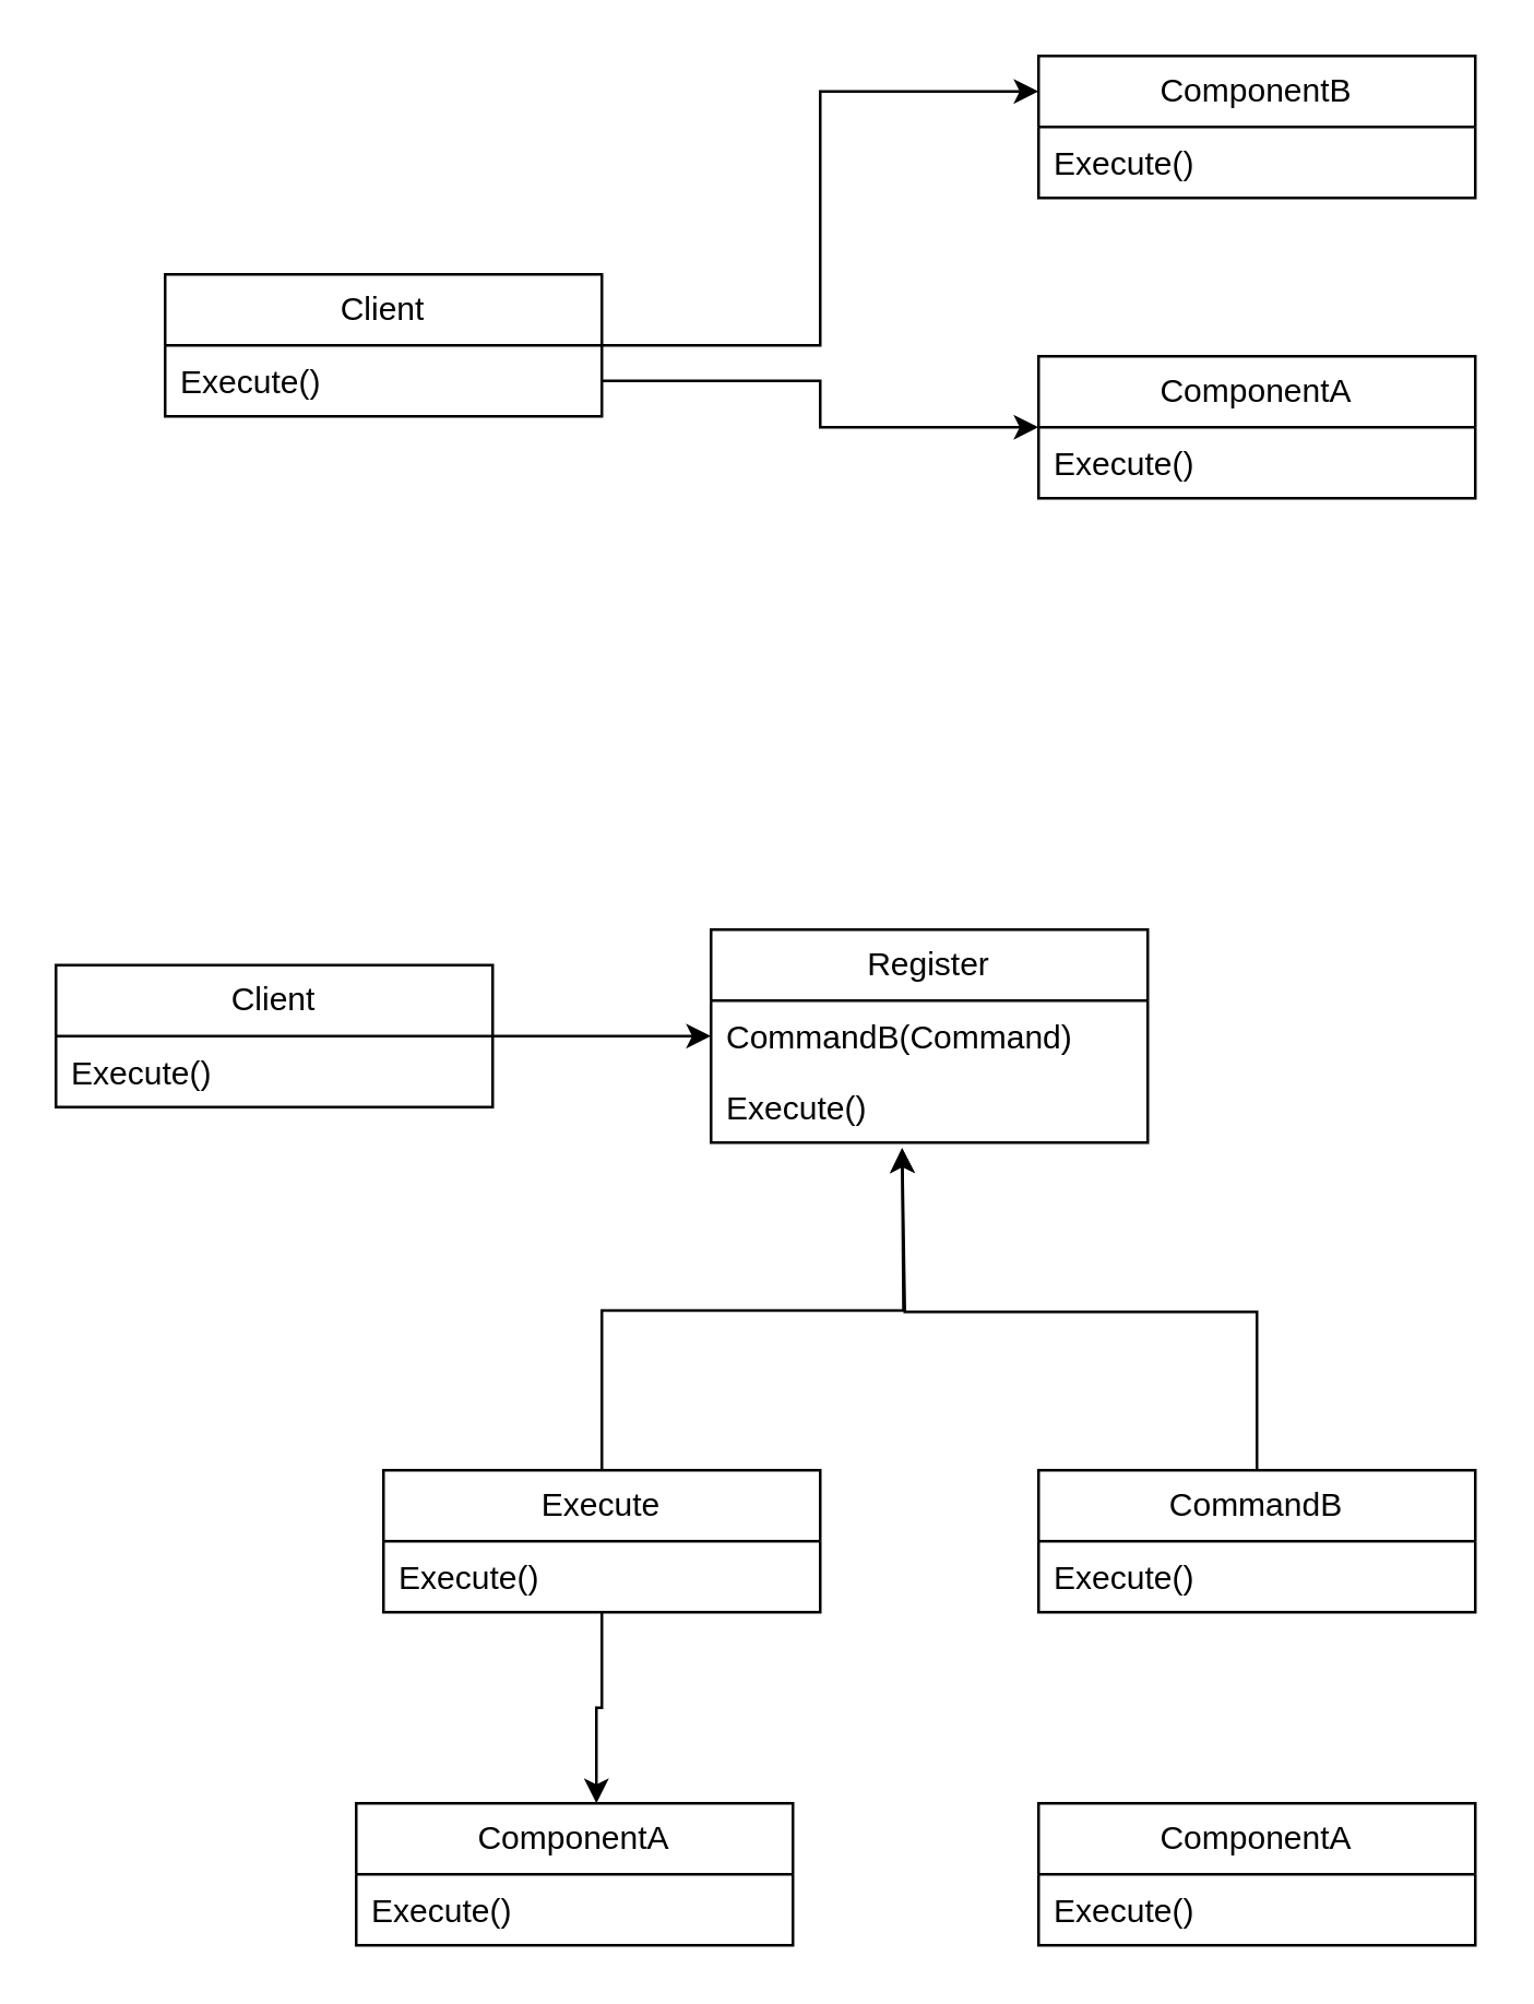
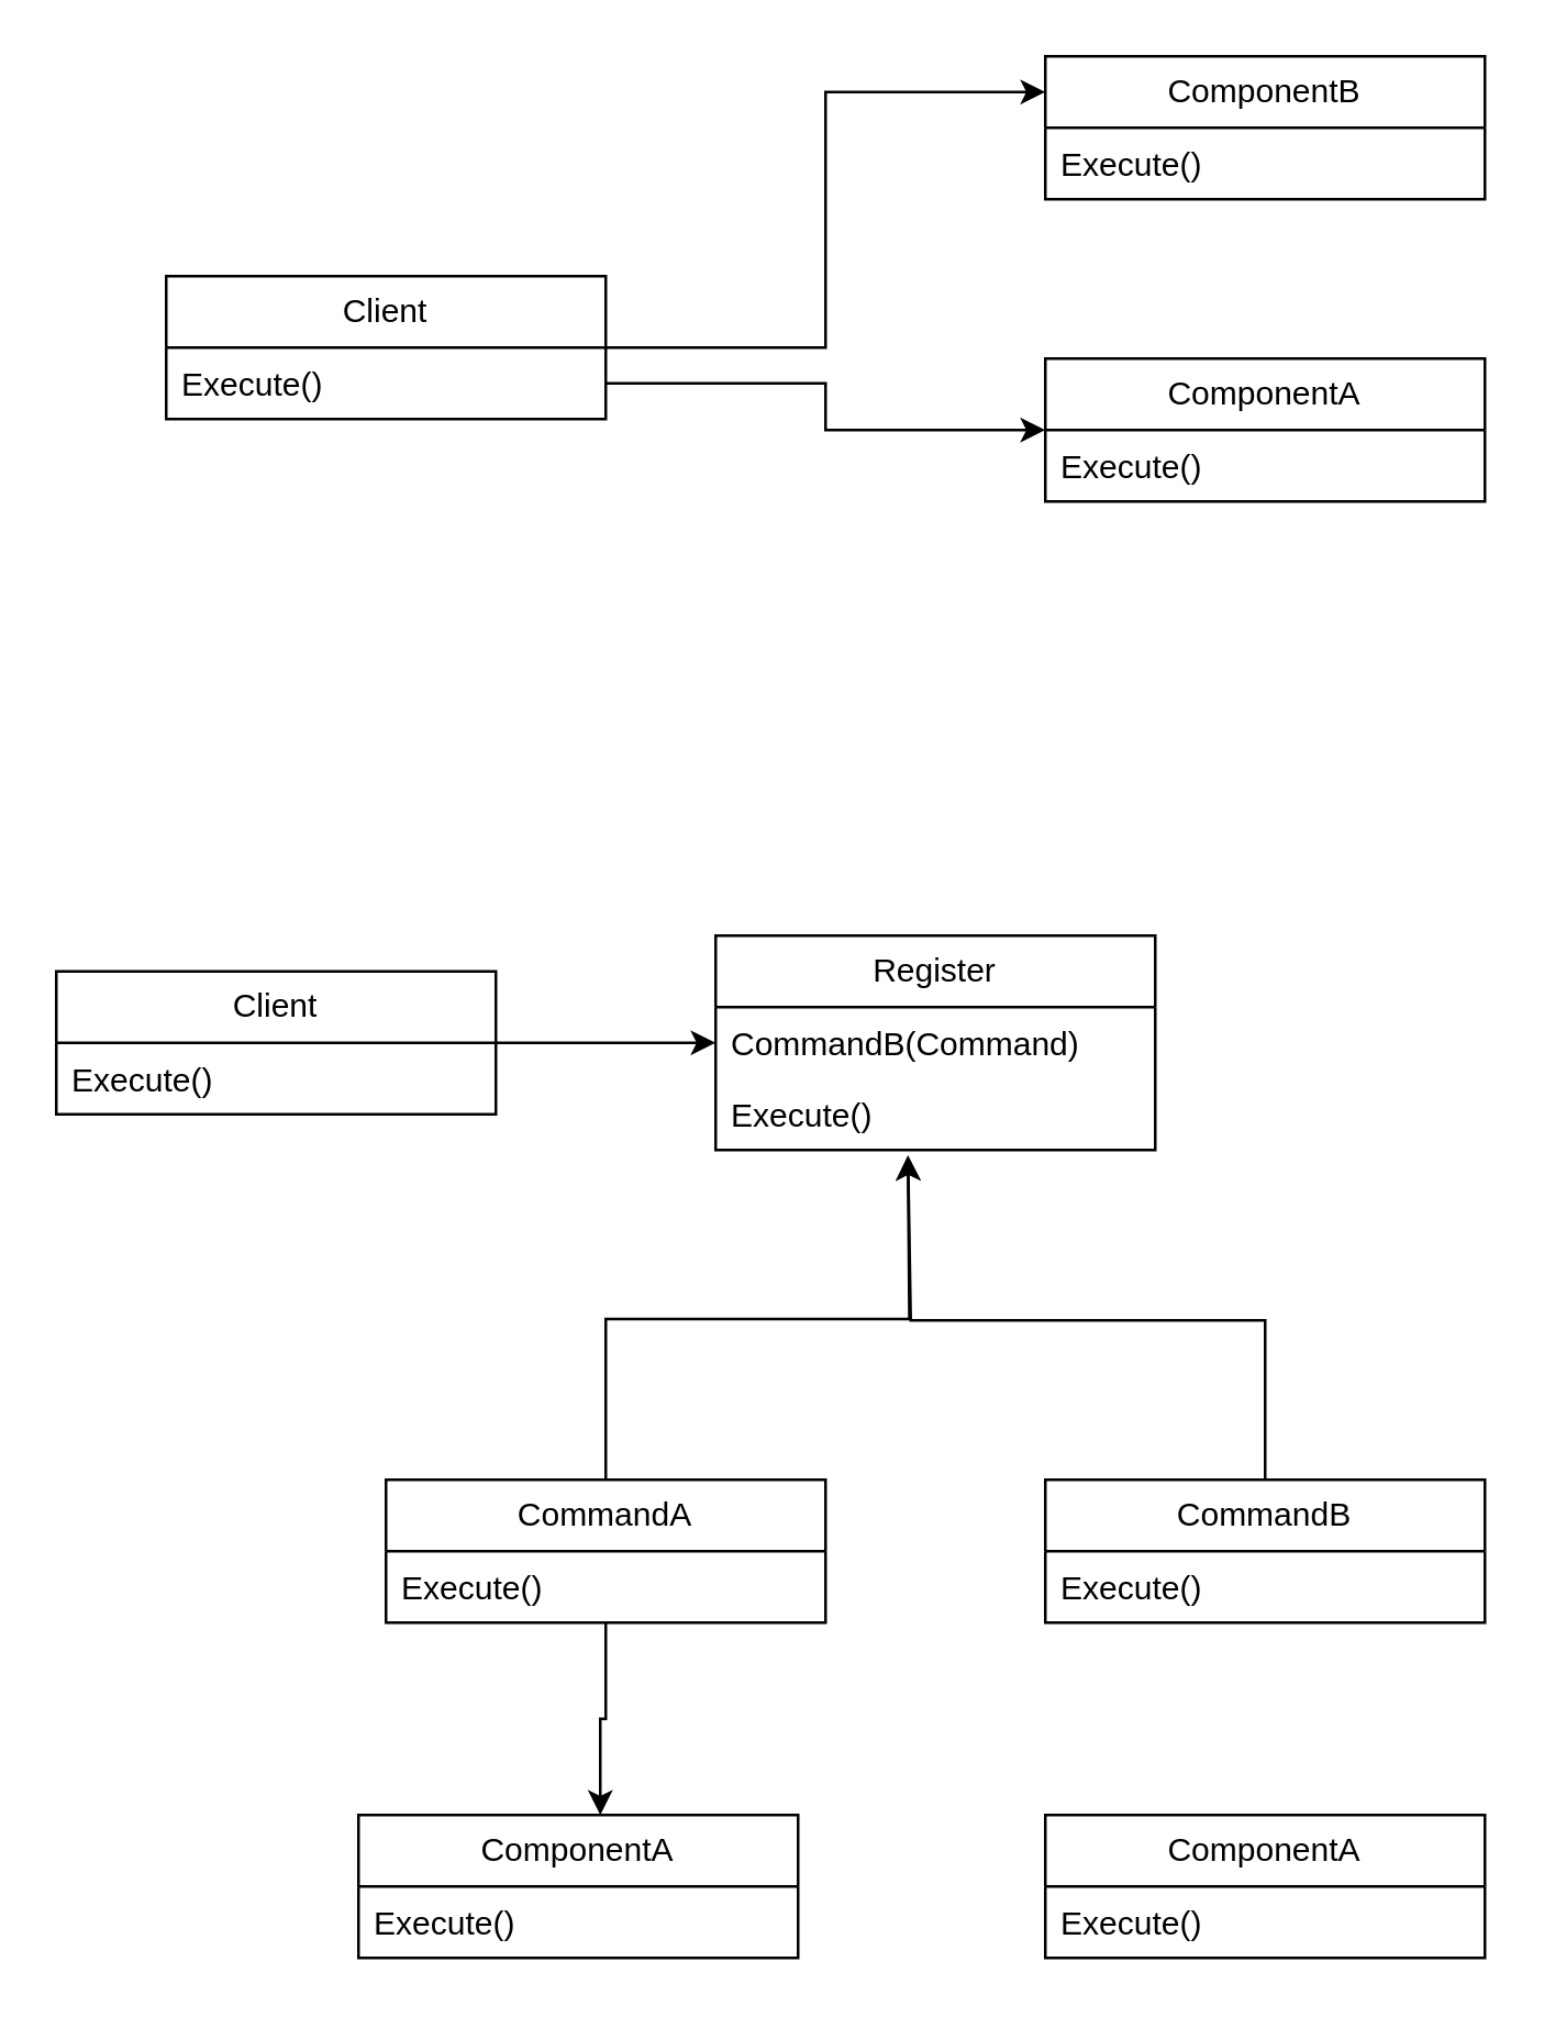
  <mxCell id="0" />
  <mxCell id="1" parent="0" />
  <mxCell id="2" style="edgeStyle=orthogonalEdgeStyle;rounded=0;orthogonalLoop=1;jettySize=auto;html=1;entryX=0;entryY=0.25;entryDx=0;entryDy=0;" edge="1" parent="1" source="3" target="5"><mxGeometry relative="1" as="geometry" /></mxCell>
  <mxCell id="3" value="Client" style="swimlane;fontStyle=0;childLayout=stackLayout;horizontal=1;startSize=26;fillColor=none;horizontalStack=0;resizeParent=1;resizeParentMax=0;resizeLast=0;collapsible=1;marginBottom=0;whiteSpace=wrap;html=1;" vertex="1" parent="1"><mxGeometry x="60" y="100" width="160" height="52" as="geometry" /></mxCell>
  <mxCell id="4" value="Execute()" style="text;strokeColor=none;fillColor=none;align=left;verticalAlign=top;spacingLeft=4;spacingRight=4;overflow=hidden;rotatable=0;points=[[0,0.5],[1,0.5]];portConstraint=eastwest;whiteSpace=wrap;html=1;" vertex="1" parent="3"><mxGeometry y="26" width="160" height="26" as="geometry" /></mxCell>
  <mxCell id="5" value="ComponentB" style="swimlane;fontStyle=0;childLayout=stackLayout;horizontal=1;startSize=26;fillColor=none;horizontalStack=0;resizeParent=1;resizeParentMax=0;resizeLast=0;collapsible=1;marginBottom=0;whiteSpace=wrap;html=1;" vertex="1" parent="1"><mxGeometry x="380" y="20" width="160" height="52" as="geometry" /></mxCell>
  <mxCell id="6" value="Execute()" style="text;strokeColor=none;fillColor=none;align=left;verticalAlign=top;spacingLeft=4;spacingRight=4;overflow=hidden;rotatable=0;points=[[0,0.5],[1,0.5]];portConstraint=eastwest;whiteSpace=wrap;html=1;" vertex="1" parent="5"><mxGeometry y="26" width="160" height="26" as="geometry" /></mxCell>
  <mxCell id="7" value="ComponentA" style="swimlane;fontStyle=0;childLayout=stackLayout;horizontal=1;startSize=26;fillColor=none;horizontalStack=0;resizeParent=1;resizeParentMax=0;resizeLast=0;collapsible=1;marginBottom=0;whiteSpace=wrap;html=1;" vertex="1" parent="1"><mxGeometry x="380" y="130" width="160" height="52" as="geometry" /></mxCell>
  <mxCell id="8" value="Execute()" style="text;strokeColor=none;fillColor=none;align=left;verticalAlign=top;spacingLeft=4;spacingRight=4;overflow=hidden;rotatable=0;points=[[0,0.5],[1,0.5]];portConstraint=eastwest;whiteSpace=wrap;html=1;" vertex="1" parent="7"><mxGeometry y="26" width="160" height="26" as="geometry" /></mxCell>
  <mxCell id="9" style="edgeStyle=orthogonalEdgeStyle;rounded=0;orthogonalLoop=1;jettySize=auto;html=1;" edge="1" parent="1" source="4" target="7"><mxGeometry relative="1" as="geometry" /></mxCell>
  <mxCell id="10" value="Register" style="swimlane;fontStyle=0;childLayout=stackLayout;horizontal=1;startSize=26;fillColor=none;horizontalStack=0;resizeParent=1;resizeParentMax=0;resizeLast=0;collapsible=1;marginBottom=0;whiteSpace=wrap;html=1;" vertex="1" parent="1"><mxGeometry x="260" y="340" width="160" height="78" as="geometry" /></mxCell>
  <mxCell id="11" value="CommandB(Command)" style="text;strokeColor=none;fillColor=none;align=left;verticalAlign=top;spacingLeft=4;spacingRight=4;overflow=hidden;rotatable=0;points=[[0,0.5],[1,0.5]];portConstraint=eastwest;whiteSpace=wrap;html=1;" vertex="1" parent="10"><mxGeometry y="26" width="160" height="26" as="geometry" /></mxCell>
  <mxCell id="12" value="Execute()" style="text;strokeColor=none;fillColor=none;align=left;verticalAlign=top;spacingLeft=4;spacingRight=4;overflow=hidden;rotatable=0;points=[[0,0.5],[1,0.5]];portConstraint=eastwest;whiteSpace=wrap;html=1;" vertex="1" parent="10"><mxGeometry y="52" width="160" height="26" as="geometry" /></mxCell>
  <mxCell id="13" style="edgeStyle=orthogonalEdgeStyle;rounded=0;orthogonalLoop=1;jettySize=auto;html=1;exitX=0.5;exitY=0;exitDx=0;exitDy=0;" edge="1" parent="1" source="14"><mxGeometry relative="1" as="geometry"><mxPoint x="330" y="420" as="targetPoint" /></mxGeometry></mxCell>
- <mxCell id="14" value="Execute" style="swimlane;fontStyle=0;childLayout=stackLayout;horizontal=1;startSize=26;fillColor=none;horizontalStack=0;resizeParent=1;resizeParentMax=0;resizeLast=0;collapsible=1;marginBottom=0;whiteSpace=wrap;html=1;" vertex="1" parent="1"><mxGeometry x="140" y="538" width="160" height="52" as="geometry" /></mxCell>
+ <mxCell id="14" value="CommandA" style="swimlane;fontStyle=0;childLayout=stackLayout;horizontal=1;startSize=26;fillColor=none;horizontalStack=0;resizeParent=1;resizeParentMax=0;resizeLast=0;collapsible=1;marginBottom=0;whiteSpace=wrap;html=1;" vertex="1" parent="1"><mxGeometry x="140" y="538" width="160" height="52" as="geometry" /></mxCell>
  <mxCell id="15" value="Execute()" style="text;strokeColor=none;fillColor=none;align=left;verticalAlign=top;spacingLeft=4;spacingRight=4;overflow=hidden;rotatable=0;points=[[0,0.5],[1,0.5]];portConstraint=eastwest;whiteSpace=wrap;html=1;" vertex="1" parent="14"><mxGeometry y="26" width="160" height="26" as="geometry" /></mxCell>
  <mxCell id="16" style="edgeStyle=orthogonalEdgeStyle;rounded=0;orthogonalLoop=1;jettySize=auto;html=1;" edge="1" parent="1" source="17"><mxGeometry relative="1" as="geometry"><mxPoint x="330" y="420" as="targetPoint" /><Array as="points"><mxPoint x="460" y="480" /><mxPoint x="331" y="480" /></Array></mxGeometry></mxCell>
  <mxCell id="17" value="CommandB" style="swimlane;fontStyle=0;childLayout=stackLayout;horizontal=1;startSize=26;fillColor=none;horizontalStack=0;resizeParent=1;resizeParentMax=0;resizeLast=0;collapsible=1;marginBottom=0;whiteSpace=wrap;html=1;" vertex="1" parent="1"><mxGeometry x="380" y="538" width="160" height="52" as="geometry" /></mxCell>
  <mxCell id="18" value="Execute()" style="text;strokeColor=none;fillColor=none;align=left;verticalAlign=top;spacingLeft=4;spacingRight=4;overflow=hidden;rotatable=0;points=[[0,0.5],[1,0.5]];portConstraint=eastwest;whiteSpace=wrap;html=1;" vertex="1" parent="17"><mxGeometry y="26" width="160" height="26" as="geometry" /></mxCell>
  <mxCell id="19" value="ComponentA" style="swimlane;fontStyle=0;childLayout=stackLayout;horizontal=1;startSize=26;fillColor=none;horizontalStack=0;resizeParent=1;resizeParentMax=0;resizeLast=0;collapsible=1;marginBottom=0;whiteSpace=wrap;html=1;" vertex="1" parent="1"><mxGeometry x="380" y="660" width="160" height="52" as="geometry" /></mxCell>
  <mxCell id="20" value="Execute()" style="text;strokeColor=none;fillColor=none;align=left;verticalAlign=top;spacingLeft=4;spacingRight=4;overflow=hidden;rotatable=0;points=[[0,0.5],[1,0.5]];portConstraint=eastwest;whiteSpace=wrap;html=1;" vertex="1" parent="19"><mxGeometry y="26" width="160" height="26" as="geometry" /></mxCell>
  <mxCell id="21" value="ComponentA" style="swimlane;fontStyle=0;childLayout=stackLayout;horizontal=1;startSize=26;fillColor=none;horizontalStack=0;resizeParent=1;resizeParentMax=0;resizeLast=0;collapsible=1;marginBottom=0;whiteSpace=wrap;html=1;" vertex="1" parent="1"><mxGeometry x="130" y="660" width="160" height="52" as="geometry" /></mxCell>
  <mxCell id="22" value="Execute()" style="text;strokeColor=none;fillColor=none;align=left;verticalAlign=top;spacingLeft=4;spacingRight=4;overflow=hidden;rotatable=0;points=[[0,0.5],[1,0.5]];portConstraint=eastwest;whiteSpace=wrap;html=1;" vertex="1" parent="21"><mxGeometry y="26" width="160" height="26" as="geometry" /></mxCell>
  <mxCell id="23" style="edgeStyle=orthogonalEdgeStyle;rounded=0;orthogonalLoop=1;jettySize=auto;html=1;entryX=0.55;entryY=0;entryDx=0;entryDy=0;entryPerimeter=0;" edge="1" parent="1" source="14" target="21"><mxGeometry relative="1" as="geometry" /></mxCell>
  <mxCell id="24" style="edgeStyle=orthogonalEdgeStyle;rounded=0;orthogonalLoop=1;jettySize=auto;html=1;entryX=0;entryY=0.5;entryDx=0;entryDy=0;" edge="1" parent="1" source="25" target="11"><mxGeometry relative="1" as="geometry" /></mxCell>
  <mxCell id="25" value="Client" style="swimlane;fontStyle=0;childLayout=stackLayout;horizontal=1;startSize=26;fillColor=none;horizontalStack=0;resizeParent=1;resizeParentMax=0;resizeLast=0;collapsible=1;marginBottom=0;whiteSpace=wrap;html=1;" vertex="1" parent="1"><mxGeometry x="20" y="353" width="160" height="52" as="geometry" /></mxCell>
  <mxCell id="26" value="Execute()" style="text;strokeColor=none;fillColor=none;align=left;verticalAlign=top;spacingLeft=4;spacingRight=4;overflow=hidden;rotatable=0;points=[[0,0.5],[1,0.5]];portConstraint=eastwest;whiteSpace=wrap;html=1;" vertex="1" parent="25"><mxGeometry y="26" width="160" height="26" as="geometry" /></mxCell>
